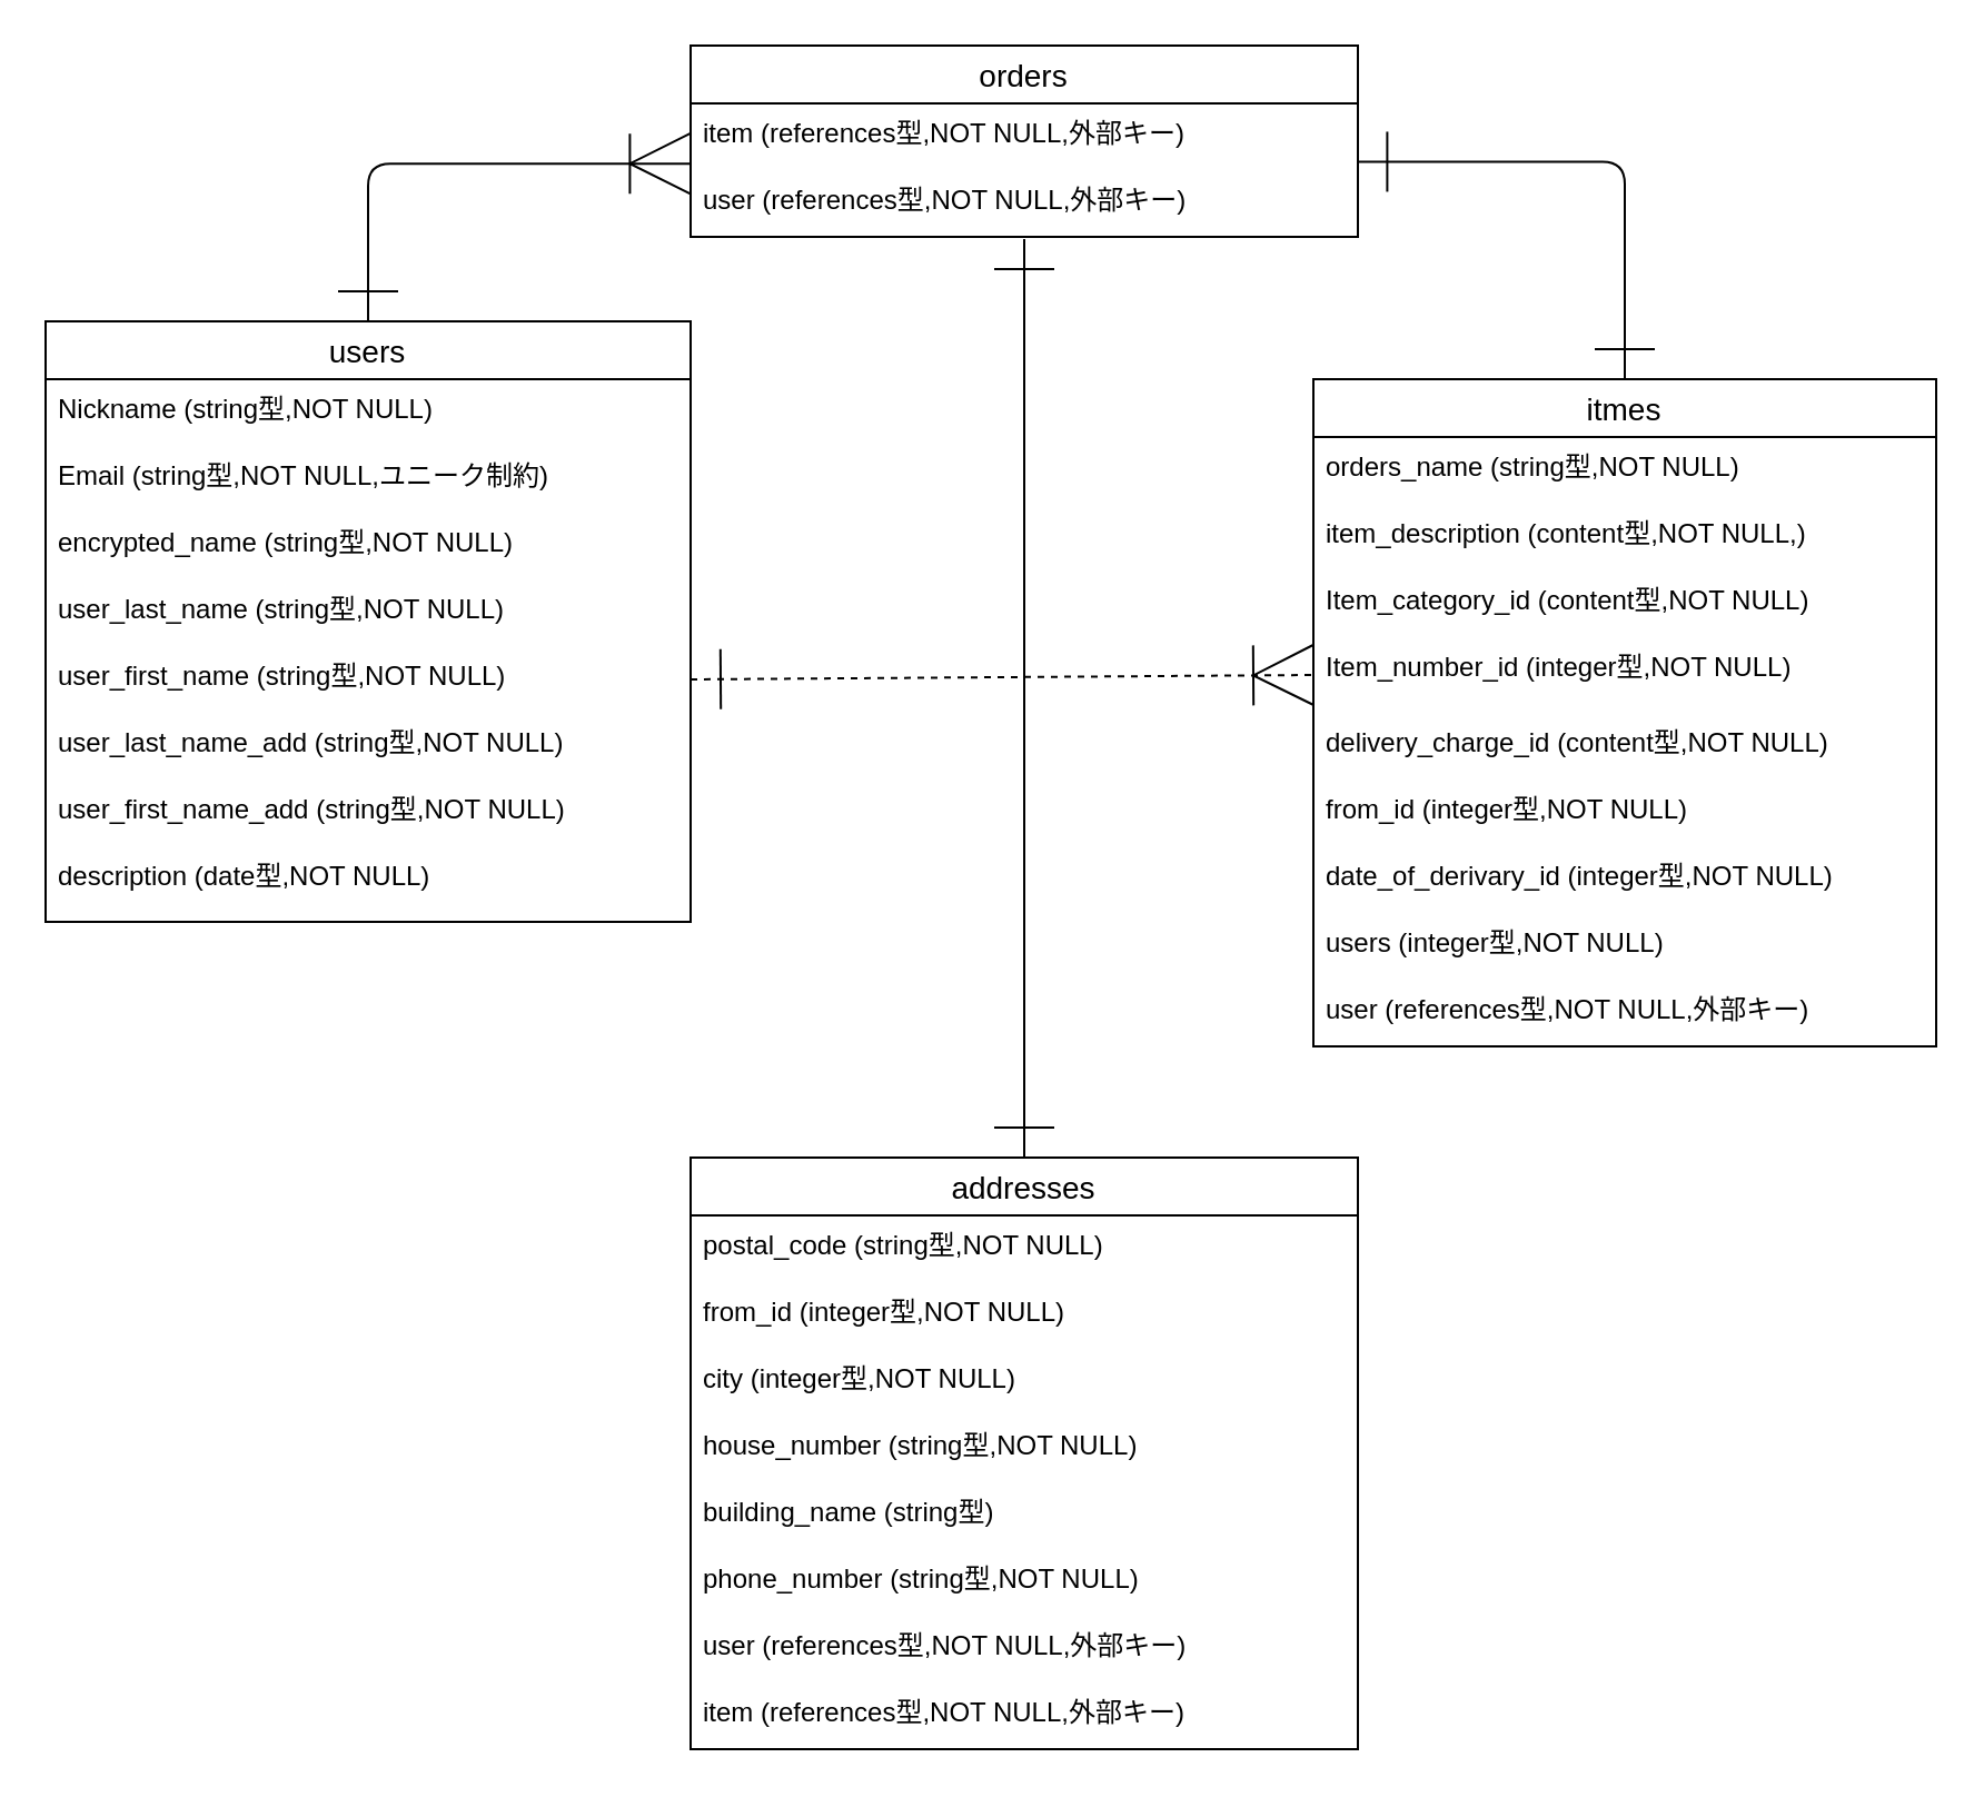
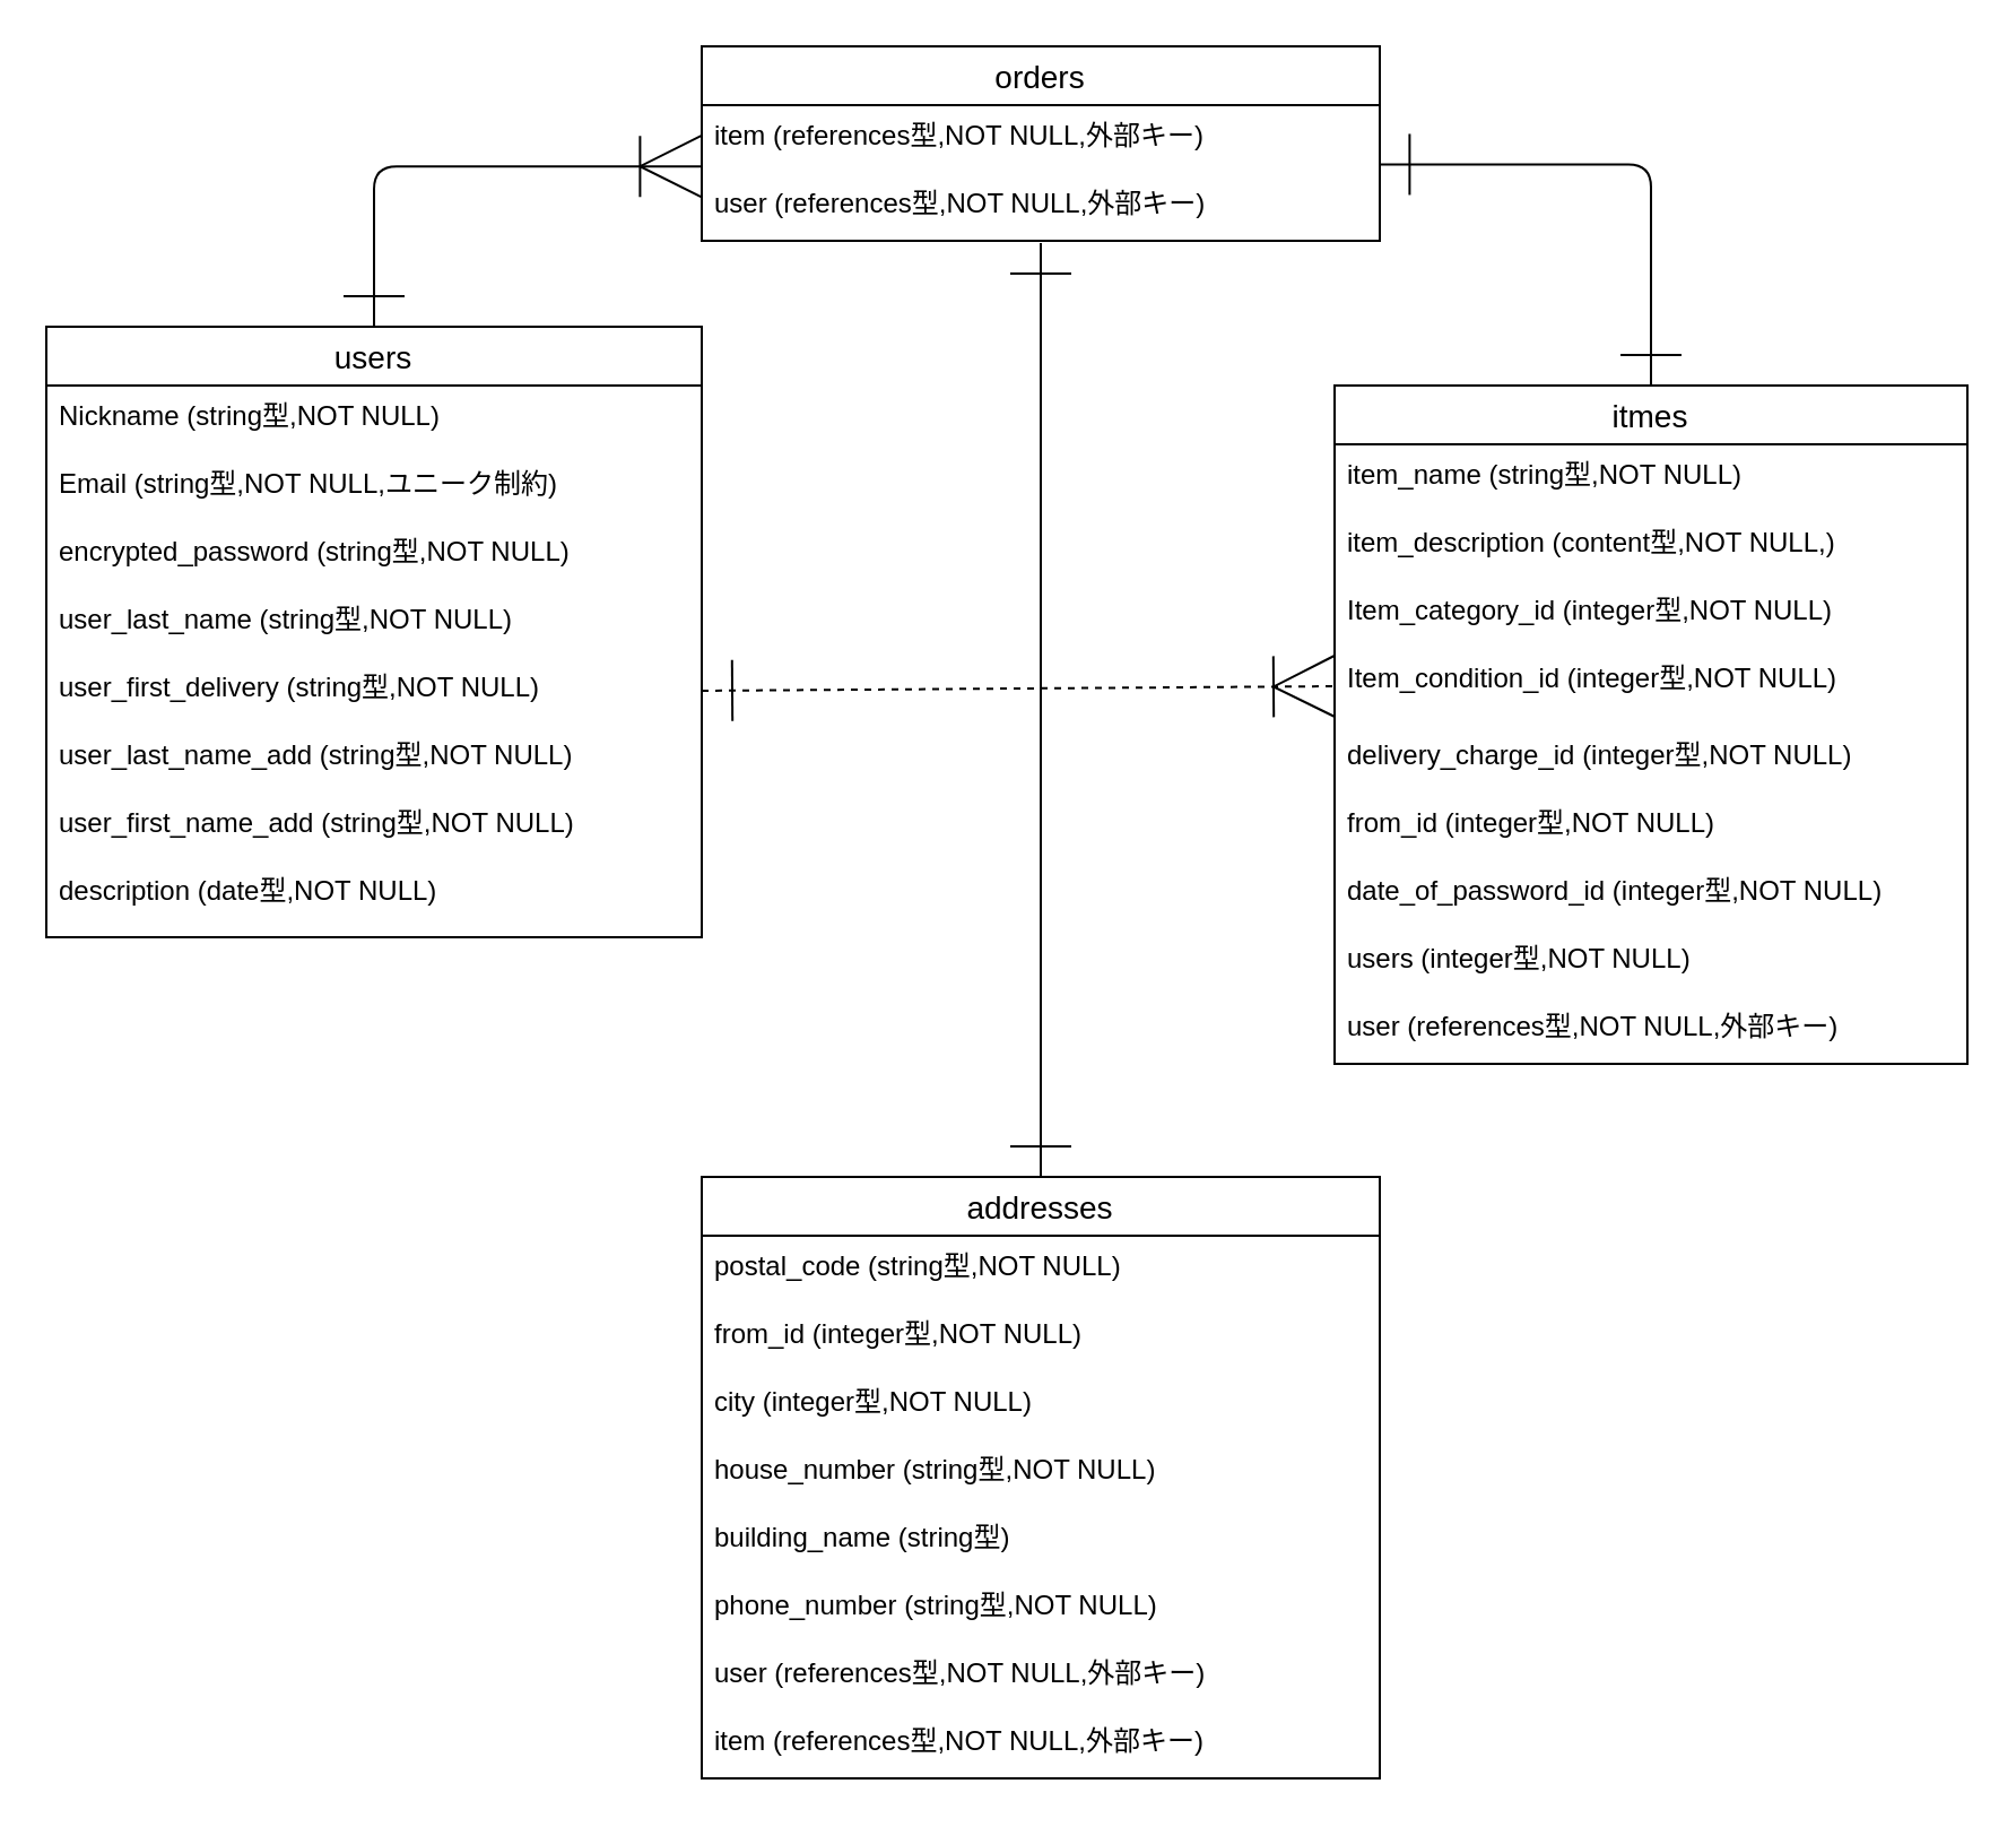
  <mxCell id="0" />
  <mxCell id="1" parent="0" />
  <mxCell id="2" style="edgeStyle=elbowEdgeStyle;html=1;endArrow=ERone;endFill=0;endSize=25;targetPerimeterSpacing=0;entryX=0.999;entryY=0.874;entryDx=0;entryDy=0;startArrow=ERone;startFill=0;startSize=25;entryPerimeter=0;" parent="1" source="3" target="15" edge="1"><mxGeometry relative="1" as="geometry"><mxPoint x="730" y="30" as="targetPoint" /><Array as="points"><mxPoint x="730" y="80" /></Array></mxGeometry></mxCell>
  <mxCell id="3" value="itmes" style="swimlane;fontStyle=0;childLayout=stackLayout;horizontal=1;startSize=26;horizontalStack=0;resizeParent=1;resizeParentMax=0;resizeLast=0;collapsible=1;marginBottom=0;align=center;fontSize=14;" parent="1" vertex="1"><mxGeometry x="590" y="170" width="280" height="300" as="geometry" /></mxCell>
- <mxCell id="4" value="orders_name (string型,NOT NULL)" style="text;strokeColor=none;fillColor=none;spacingLeft=4;spacingRight=4;overflow=hidden;rotatable=0;points=[[0,0.5],[1,0.5]];portConstraint=eastwest;fontSize=12;" parent="3" vertex="1"><mxGeometry y="26" width="280" height="30" as="geometry" /></mxCell>
+ <mxCell id="4" value="item_name (string型,NOT NULL)" style="text;strokeColor=none;fillColor=none;spacingLeft=4;spacingRight=4;overflow=hidden;rotatable=0;points=[[0,0.5],[1,0.5]];portConstraint=eastwest;fontSize=12;" parent="3" vertex="1"><mxGeometry y="26" width="280" height="30" as="geometry" /></mxCell>
  <mxCell id="5" value="item_description (content型,NOT NULL,)" style="text;strokeColor=none;fillColor=none;spacingLeft=4;spacingRight=4;overflow=hidden;rotatable=0;points=[[0,0.5],[1,0.5]];portConstraint=eastwest;fontSize=12;" parent="3" vertex="1"><mxGeometry y="56" width="280" height="30" as="geometry" /></mxCell>
- <mxCell id="6" value="Item_category_id (content型,NOT NULL)" style="text;strokeColor=none;fillColor=none;spacingLeft=4;spacingRight=4;overflow=hidden;rotatable=0;points=[[0,0.5],[1,0.5]];portConstraint=eastwest;fontSize=12;" parent="3" vertex="1"><mxGeometry y="86" width="280" height="30" as="geometry" /></mxCell>
- <mxCell id="7" value="Item_number_id (integer型,NOT NULL)" style="text;strokeColor=none;fillColor=none;spacingLeft=4;spacingRight=4;overflow=hidden;rotatable=0;points=[[0,0.5],[1,0.5]];portConstraint=eastwest;fontSize=12;" parent="3" vertex="1"><mxGeometry y="116" width="280" height="34" as="geometry" /></mxCell>
- <mxCell id="8" value="delivery_charge_id (content型,NOT NULL)" style="text;strokeColor=none;fillColor=none;spacingLeft=4;spacingRight=4;overflow=hidden;rotatable=0;points=[[0,0.5],[1,0.5]];portConstraint=eastwest;fontSize=12;" parent="3" vertex="1"><mxGeometry y="150" width="280" height="30" as="geometry" /></mxCell>
+ <mxCell id="6" value="Item_category_id (integer型,NOT NULL)" style="text;strokeColor=none;fillColor=none;spacingLeft=4;spacingRight=4;overflow=hidden;rotatable=0;points=[[0,0.5],[1,0.5]];portConstraint=eastwest;fontSize=12;" parent="3" vertex="1"><mxGeometry y="86" width="280" height="30" as="geometry" /></mxCell>
+ <mxCell id="7" value="Item_condition_id (integer型,NOT NULL)" style="text;strokeColor=none;fillColor=none;spacingLeft=4;spacingRight=4;overflow=hidden;rotatable=0;points=[[0,0.5],[1,0.5]];portConstraint=eastwest;fontSize=12;" parent="3" vertex="1"><mxGeometry y="116" width="280" height="34" as="geometry" /></mxCell>
+ <mxCell id="8" value="delivery_charge_id (integer型,NOT NULL)" style="text;strokeColor=none;fillColor=none;spacingLeft=4;spacingRight=4;overflow=hidden;rotatable=0;points=[[0,0.5],[1,0.5]];portConstraint=eastwest;fontSize=12;" parent="3" vertex="1"><mxGeometry y="150" width="280" height="30" as="geometry" /></mxCell>
  <mxCell id="9" value="from_id (integer型,NOT NULL)" style="text;strokeColor=none;fillColor=none;spacingLeft=4;spacingRight=4;overflow=hidden;rotatable=0;points=[[0,0.5],[1,0.5]];portConstraint=eastwest;fontSize=12;" parent="3" vertex="1"><mxGeometry y="180" width="280" height="30" as="geometry" /></mxCell>
- <mxCell id="10" value="date_of_derivary_id (integer型,NOT NULL)" style="text;strokeColor=none;fillColor=none;spacingLeft=4;spacingRight=4;overflow=hidden;rotatable=0;points=[[0,0.5],[1,0.5]];portConstraint=eastwest;fontSize=12;" parent="3" vertex="1"><mxGeometry y="210" width="280" height="30" as="geometry" /></mxCell>
+ <mxCell id="10" value="date_of_password_id (integer型,NOT NULL)" style="text;strokeColor=none;fillColor=none;spacingLeft=4;spacingRight=4;overflow=hidden;rotatable=0;points=[[0,0.5],[1,0.5]];portConstraint=eastwest;fontSize=12;" parent="3" vertex="1"><mxGeometry y="210" width="280" height="30" as="geometry" /></mxCell>
  <mxCell id="11" value="users (integer型,NOT NULL)" style="text;strokeColor=none;fillColor=none;spacingLeft=4;spacingRight=4;overflow=hidden;rotatable=0;points=[[0,0.5],[1,0.5]];portConstraint=eastwest;fontSize=12;" parent="3" vertex="1"><mxGeometry y="240" width="280" height="30" as="geometry" /></mxCell>
  <mxCell id="12" value="user (references型,NOT NULL,外部キー)" style="text;strokeColor=none;fillColor=none;spacingLeft=4;spacingRight=4;overflow=hidden;rotatable=0;points=[[0,0.5],[1,0.5]];portConstraint=eastwest;fontSize=12;" parent="3" vertex="1"><mxGeometry y="270" width="280" height="30" as="geometry" /></mxCell>
  <mxCell id="13" style="edgeStyle=none;html=1;endArrow=ERone;endFill=0;startArrow=ERone;startFill=0;endSize=25;startSize=25;entryX=0.5;entryY=0;entryDx=0;entryDy=0;" edge="1" parent="1" target="27"><mxGeometry relative="1" as="geometry"><mxPoint x="320" y="660" as="targetPoint" /><mxPoint x="460" y="107" as="sourcePoint" /><Array as="points"><mxPoint x="460" y="280" /></Array></mxGeometry></mxCell>
  <mxCell id="14" value="orders" style="swimlane;fontStyle=0;childLayout=stackLayout;horizontal=1;startSize=26;horizontalStack=0;resizeParent=1;resizeParentMax=0;resizeLast=0;collapsible=1;marginBottom=0;align=center;fontSize=14;" parent="1" vertex="1"><mxGeometry x="310" y="20" width="300" height="86" as="geometry" /></mxCell>
  <mxCell id="15" value="item (references型,NOT NULL,外部キー)" style="text;strokeColor=none;fillColor=none;spacingLeft=4;spacingRight=4;overflow=hidden;rotatable=0;points=[[0,0.5],[1,0.5]];portConstraint=eastwest;fontSize=12;" parent="14" vertex="1"><mxGeometry y="26" width="300" height="30" as="geometry" /></mxCell>
  <mxCell id="16" value="user (references型,NOT NULL,外部キー)" style="text;strokeColor=none;fillColor=none;spacingLeft=4;spacingRight=4;overflow=hidden;rotatable=0;points=[[0,0.5],[1,0.5]];portConstraint=eastwest;fontSize=12;" parent="14" vertex="1"><mxGeometry y="56" width="300" height="30" as="geometry" /></mxCell>
  <mxCell id="17" style="edgeStyle=elbowEdgeStyle;html=1;endArrow=ERoneToMany;endFill=0;endSize=25;targetPerimeterSpacing=0;entryX=-0.001;entryY=-0.097;entryDx=0;entryDy=0;startArrow=ERone;startFill=0;strokeWidth=1;startSize=25;entryPerimeter=0;" parent="1" target="16" edge="1"><mxGeometry relative="1" as="geometry"><mxPoint x="300" y="80" as="targetPoint" /><mxPoint x="165" y="144" as="sourcePoint" /><Array as="points"><mxPoint x="165" y="81" /></Array></mxGeometry></mxCell>
  <mxCell id="18" value="users" style="swimlane;fontStyle=0;childLayout=stackLayout;horizontal=1;startSize=26;horizontalStack=0;resizeParent=1;resizeParentMax=0;resizeLast=0;collapsible=1;marginBottom=0;align=center;fontSize=14;" parent="1" vertex="1"><mxGeometry x="20" y="144" width="290" height="270" as="geometry"><mxRectangle x="40" y="320" width="70" height="30" as="alternateBounds" /></mxGeometry></mxCell>
  <mxCell id="19" value="Nickname (string型,NOT NULL)" style="text;strokeColor=none;fillColor=none;spacingLeft=4;spacingRight=4;overflow=hidden;rotatable=0;points=[[0,0.5],[1,0.5]];portConstraint=eastwest;fontSize=12;" parent="18" vertex="1"><mxGeometry y="26" width="290" height="30" as="geometry" /></mxCell>
  <mxCell id="20" value="Email (string型,NOT NULL,ユニーク制約)" style="text;strokeColor=none;fillColor=none;spacingLeft=4;spacingRight=4;overflow=hidden;rotatable=0;points=[[0,0.5],[1,0.5]];portConstraint=eastwest;fontSize=12;" parent="18" vertex="1"><mxGeometry y="56" width="290" height="30" as="geometry" /></mxCell>
- <mxCell id="21" value="encrypted_name (string型,NOT NULL)" style="text;strokeColor=none;fillColor=none;spacingLeft=4;spacingRight=4;overflow=hidden;rotatable=0;points=[[0,0.5],[1,0.5]];portConstraint=eastwest;fontSize=12;" parent="18" vertex="1"><mxGeometry y="86" width="290" height="30" as="geometry" /></mxCell>
+ <mxCell id="21" value="encrypted_password (string型,NOT NULL)" style="text;strokeColor=none;fillColor=none;spacingLeft=4;spacingRight=4;overflow=hidden;rotatable=0;points=[[0,0.5],[1,0.5]];portConstraint=eastwest;fontSize=12;" parent="18" vertex="1"><mxGeometry y="86" width="290" height="30" as="geometry" /></mxCell>
  <mxCell id="22" value="user_last_name (string型,NOT NULL)" style="text;strokeColor=none;fillColor=none;spacingLeft=4;spacingRight=4;overflow=hidden;rotatable=0;points=[[0,0.5],[1,0.5]];portConstraint=eastwest;fontSize=12;" parent="18" vertex="1"><mxGeometry y="116" width="290" height="30" as="geometry" /></mxCell>
- <mxCell id="23" value="user_first_name (string型,NOT NULL)" style="text;strokeColor=none;fillColor=none;spacingLeft=4;spacingRight=4;overflow=hidden;rotatable=0;points=[[0,0.5],[1,0.5]];portConstraint=eastwest;fontSize=12;" parent="18" vertex="1"><mxGeometry y="146" width="290" height="30" as="geometry" /></mxCell>
+ <mxCell id="23" value="user_first_delivery (string型,NOT NULL)" style="text;strokeColor=none;fillColor=none;spacingLeft=4;spacingRight=4;overflow=hidden;rotatable=0;points=[[0,0.5],[1,0.5]];portConstraint=eastwest;fontSize=12;" parent="18" vertex="1"><mxGeometry y="146" width="290" height="30" as="geometry" /></mxCell>
  <mxCell id="24" value="user_last_name_add (string型,NOT NULL)" style="text;strokeColor=none;fillColor=none;spacingLeft=4;spacingRight=4;overflow=hidden;rotatable=0;points=[[0,0.5],[1,0.5]];portConstraint=eastwest;fontSize=12;" parent="18" vertex="1"><mxGeometry y="176" width="290" height="30" as="geometry" /></mxCell>
  <mxCell id="25" value="user_first_name_add (string型,NOT NULL)" style="text;strokeColor=none;fillColor=none;spacingLeft=4;spacingRight=4;overflow=hidden;rotatable=0;points=[[0,0.5],[1,0.5]];portConstraint=eastwest;fontSize=12;" parent="18" vertex="1"><mxGeometry y="206" width="290" height="30" as="geometry" /></mxCell>
  <mxCell id="26" value="description (date型,NOT NULL)" style="text;strokeColor=none;fillColor=none;spacingLeft=4;spacingRight=4;overflow=hidden;rotatable=0;points=[[0,0.5],[1,0.5]];portConstraint=eastwest;fontSize=12;" parent="18" vertex="1"><mxGeometry y="236" width="290" height="34" as="geometry" /></mxCell>
  <mxCell id="27" value="addresses" style="swimlane;fontStyle=0;childLayout=stackLayout;horizontal=1;startSize=26;horizontalStack=0;resizeParent=1;resizeParentMax=0;resizeLast=0;collapsible=1;marginBottom=0;align=center;fontSize=14;" parent="1" vertex="1"><mxGeometry x="310" y="520" width="300" height="266" as="geometry" /></mxCell>
  <mxCell id="28" value="postal_code (string型,NOT NULL)" style="text;strokeColor=none;fillColor=none;spacingLeft=4;spacingRight=4;overflow=hidden;rotatable=0;points=[[0,0.5],[1,0.5]];portConstraint=eastwest;fontSize=12;" parent="27" vertex="1"><mxGeometry y="26" width="300" height="30" as="geometry" /></mxCell>
  <mxCell id="29" value="from_id (integer型,NOT NULL)" style="text;strokeColor=none;fillColor=none;spacingLeft=4;spacingRight=4;overflow=hidden;rotatable=0;points=[[0,0.5],[1,0.5]];portConstraint=eastwest;fontSize=12;" parent="27" vertex="1"><mxGeometry y="56" width="300" height="30" as="geometry" /></mxCell>
  <mxCell id="30" value="city (integer型,NOT NULL)" style="text;strokeColor=none;fillColor=none;spacingLeft=4;spacingRight=4;overflow=hidden;rotatable=0;points=[[0,0.5],[1,0.5]];portConstraint=eastwest;fontSize=12;" parent="27" vertex="1"><mxGeometry y="86" width="300" height="30" as="geometry" /></mxCell>
  <mxCell id="31" value="house_number (string型,NOT NULL)" style="text;strokeColor=none;fillColor=none;spacingLeft=4;spacingRight=4;overflow=hidden;rotatable=0;points=[[0,0.5],[1,0.5]];portConstraint=eastwest;fontSize=12;" parent="27" vertex="1"><mxGeometry y="116" width="300" height="30" as="geometry" /></mxCell>
  <mxCell id="32" value="building_name (string型)" style="text;strokeColor=none;fillColor=none;spacingLeft=4;spacingRight=4;overflow=hidden;rotatable=0;points=[[0,0.5],[1,0.5]];portConstraint=eastwest;fontSize=12;" parent="27" vertex="1"><mxGeometry y="146" width="300" height="30" as="geometry" /></mxCell>
  <mxCell id="33" value="phone_number (string型,NOT NULL)" style="text;strokeColor=none;fillColor=none;spacingLeft=4;spacingRight=4;overflow=hidden;rotatable=0;points=[[0,0.5],[1,0.5]];portConstraint=eastwest;fontSize=12;" parent="27" vertex="1"><mxGeometry y="176" width="300" height="30" as="geometry" /></mxCell>
  <mxCell id="34" value="user (references型,NOT NULL,外部キー)" style="text;strokeColor=none;fillColor=none;spacingLeft=4;spacingRight=4;overflow=hidden;rotatable=0;points=[[0,0.5],[1,0.5]];portConstraint=eastwest;fontSize=12;" parent="27" vertex="1"><mxGeometry y="206" width="300" height="30" as="geometry" /></mxCell>
  <mxCell id="35" value="item (references型,NOT NULL,外部キー)" style="text;strokeColor=none;fillColor=none;spacingLeft=4;spacingRight=4;overflow=hidden;rotatable=0;points=[[0,0.5],[1,0.5]];portConstraint=eastwest;fontSize=12;" parent="27" vertex="1"><mxGeometry y="236" width="300" height="30" as="geometry" /></mxCell>
  <mxCell id="36" value="" style="fontSize=12;html=1;endArrow=ERoneToMany;elbow=vertical;exitX=1;exitY=0.5;exitDx=0;exitDy=0;endFill=0;endSize=25;targetPerimeterSpacing=0;entryX=0;entryY=0.5;entryDx=0;entryDy=0;startArrow=ERone;startFill=0;startSize=25;dashed=1;" parent="1" source="23" target="7" edge="1"><mxGeometry width="100" height="100" relative="1" as="geometry"><mxPoint x="400" y="200" as="sourcePoint" /><mxPoint x="600" y="10" as="targetPoint" /></mxGeometry></mxCell>
